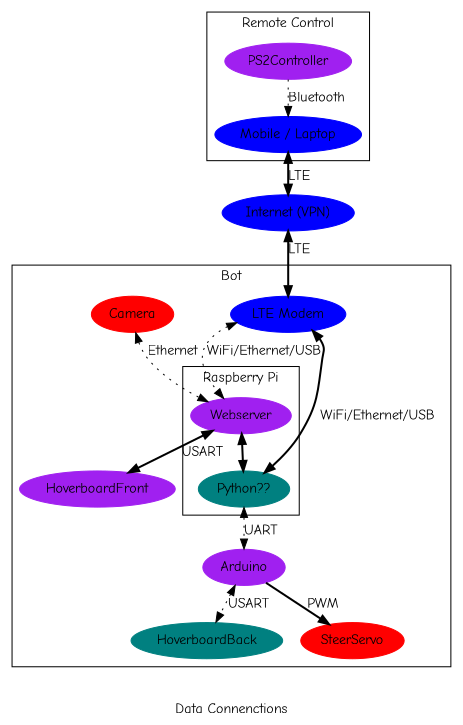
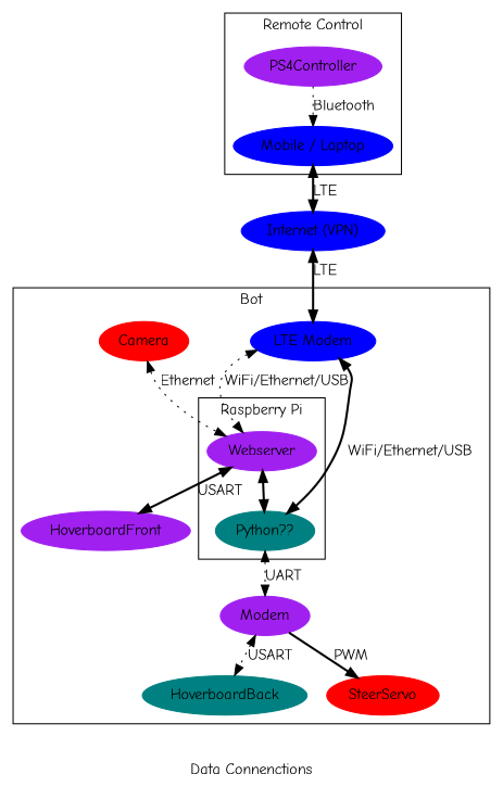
  digraph {
    fontname="Comic Neue"
    label="Data Connenctions"
    ranksep=0.3
    node [color=purple fontname="Comic Neue" style=filled]
    edge [fontname="Comic Neue" style=bold dir=both]
-   PS4Controller [label=PS2Controller]
+   PS4Controller
    "Mobile / Laptop" [color=blue]
    Webserver
    "Python??" [color=teal]
    "LTE Modem" [color=blue]
    Camera [color=red]
-   Arduino
+   Arduino [label=Modem]
    HoverboardFront
    HoverboardBack [color=teal]
    SteerServo [color=red]
    "Internet (VPN)" [color=blue]
    subgraph cluster_1 {
      label="Remote Control"
      PS4Controller
      "Mobile / Laptop"
    }
    subgraph cluster_2 {
      label=Bot
      "LTE Modem"
      Camera
      Arduino
      HoverboardFront
      HoverboardBack
      SteerServo
      subgraph cluster_3 {
        label="Raspberry Pi"
        Webserver
        "Python??"
      }
    }
    PS4Controller -> "Mobile / Laptop" [label=Bluetooth style=dotted dir=""]
    "Mobile / Laptop" -> "Internet (VPN)" [label=LTE]
    Webserver -> "Python??"
    Webserver -> HoverboardFront [label=USART]
    "Python??" -> Arduino [label=UART style=dotted]
    "LTE Modem" -> Webserver [label="WiFi/Ethernet/USB" style=dotted]
    "LTE Modem" -> "Python??" [label="WiFi/Ethernet/USB"]
    Camera -> Webserver [label=Ethernet style=dotted]
    Arduino -> HoverboardBack [label=USART style=dotted]
    Arduino -> SteerServo [label=PWM dir=""]
    "Internet (VPN)" -> "LTE Modem" [label=LTE]
  }
